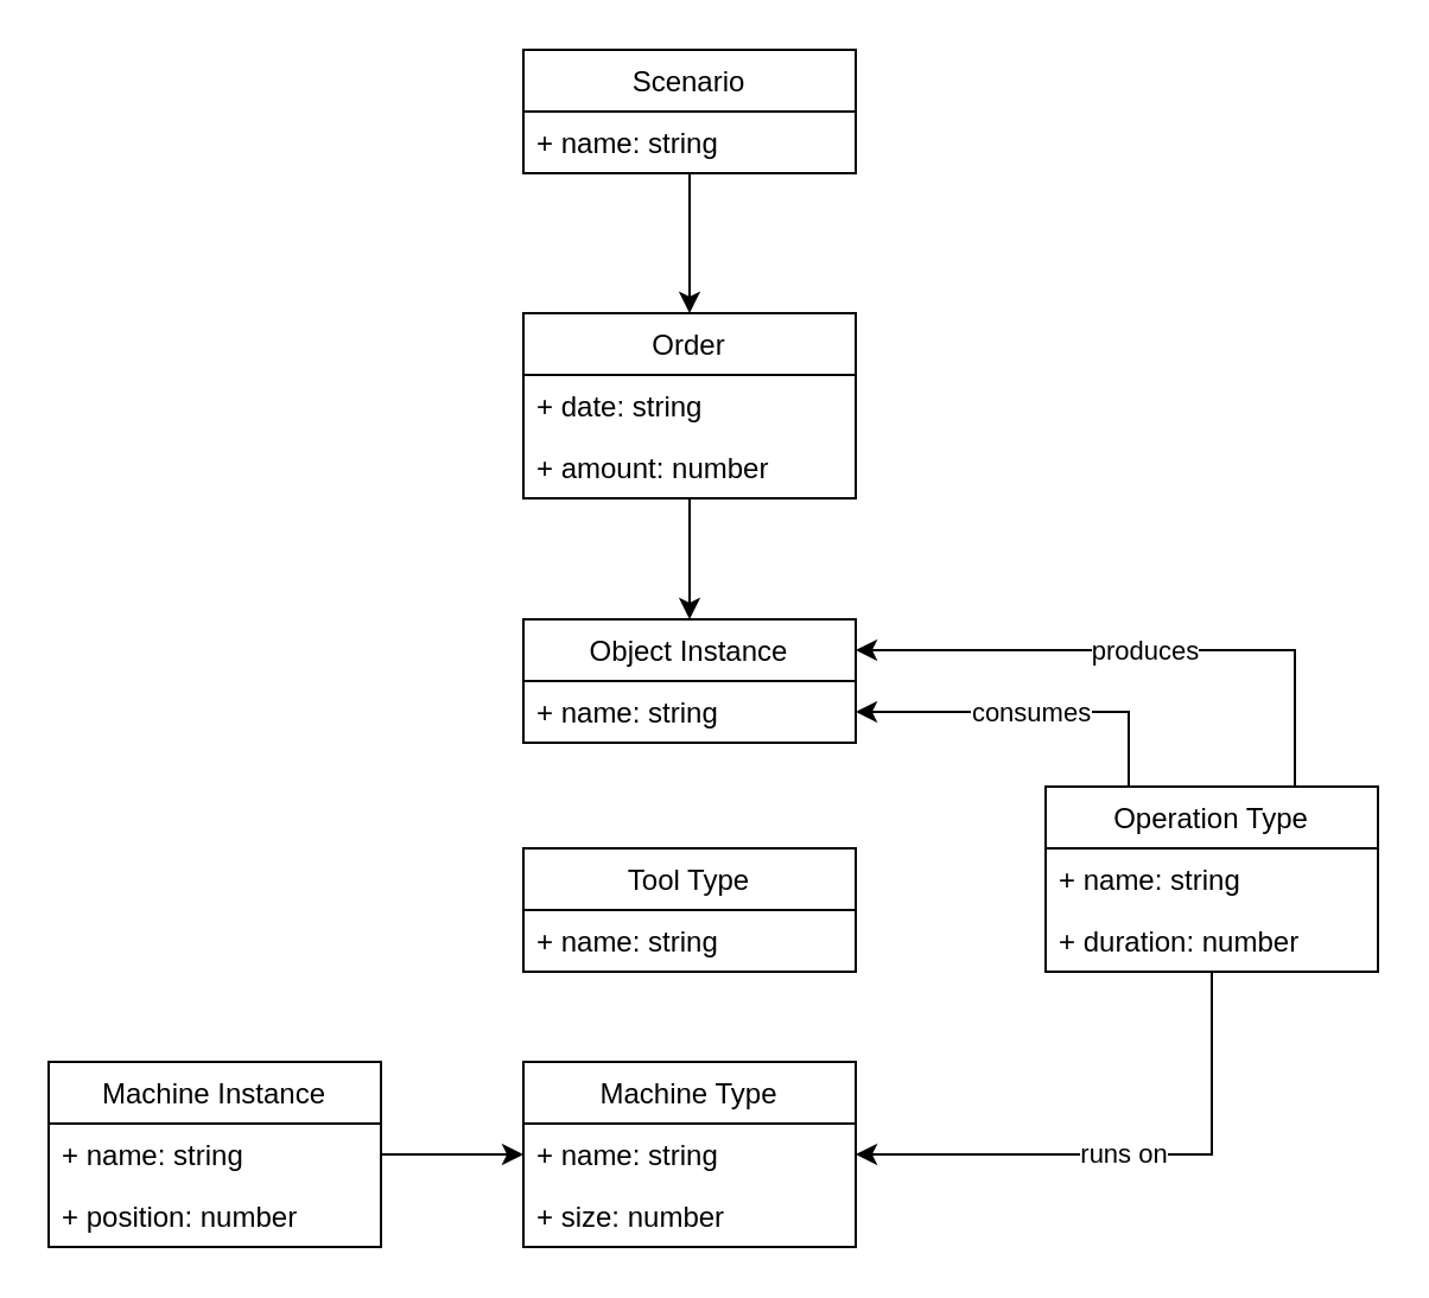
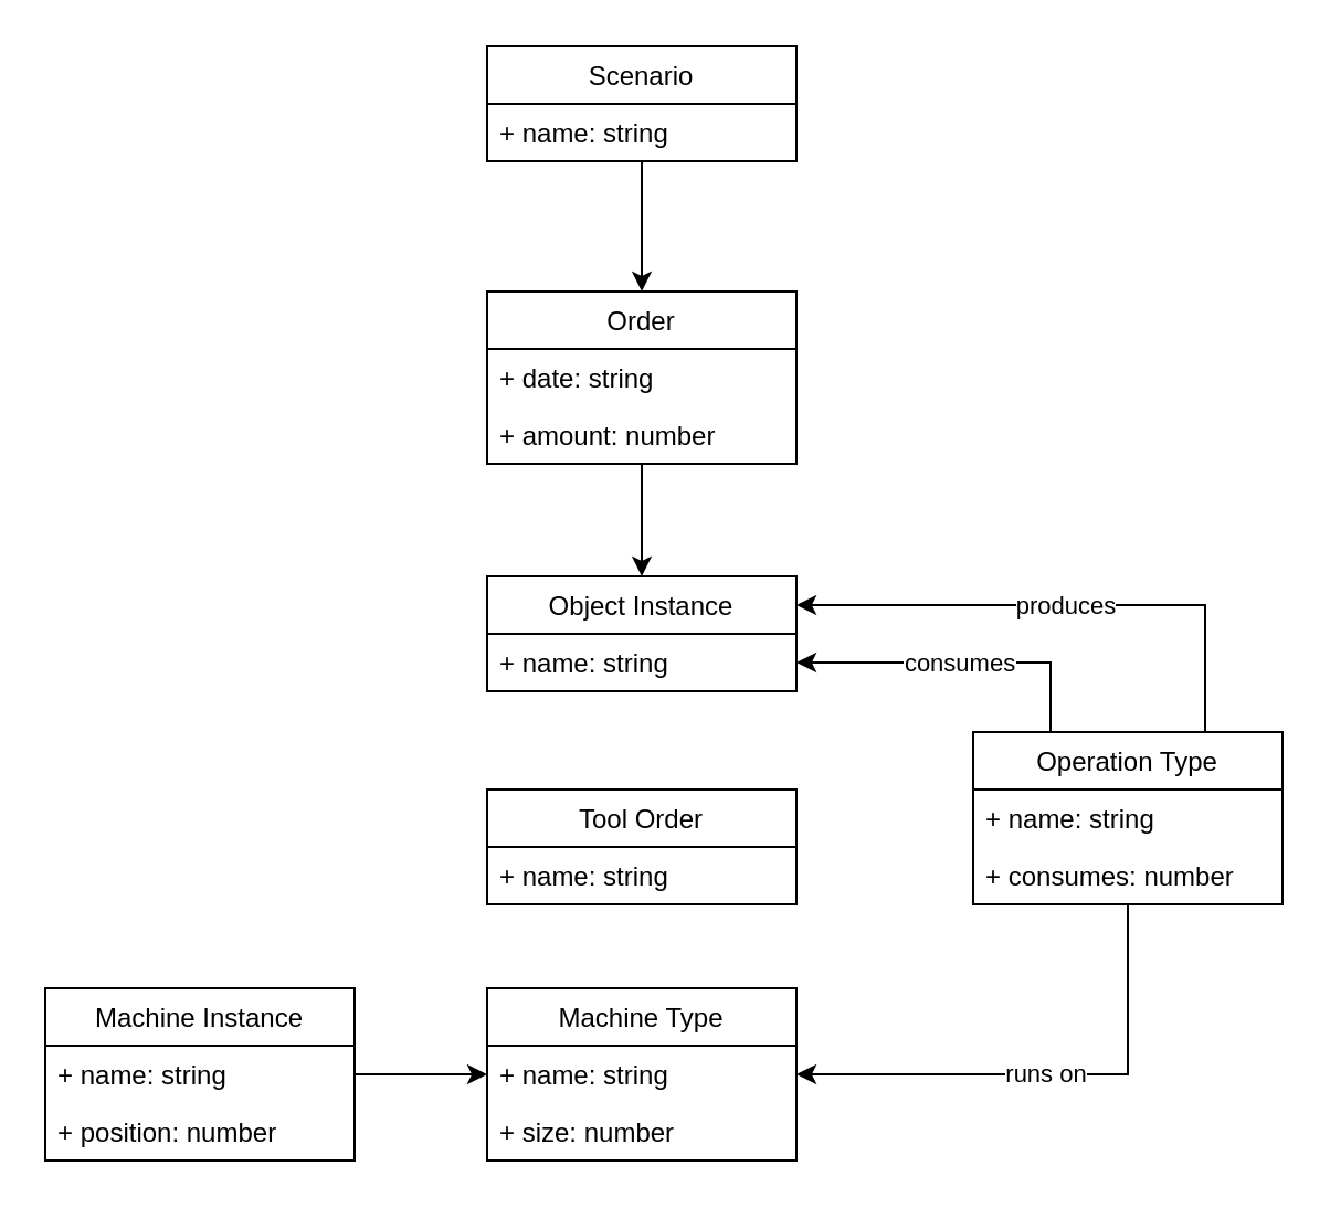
  <mxCell id="0" />
  <mxCell id="1" parent="0" />
- <mxCell id="2" value="Tool Type" style="swimlane;fontStyle=0;childLayout=stackLayout;horizontal=1;startSize=26;fillColor=none;horizontalStack=0;resizeParent=1;resizeParentMax=0;resizeLast=0;collapsible=1;marginBottom=0;" parent="1" vertex="1"><mxGeometry x="220" y="357" width="140" height="52" as="geometry" /></mxCell>
+ <mxCell id="2" value="Tool Order" style="swimlane;fontStyle=0;childLayout=stackLayout;horizontal=1;startSize=26;fillColor=none;horizontalStack=0;resizeParent=1;resizeParentMax=0;resizeLast=0;collapsible=1;marginBottom=0;" parent="1" vertex="1"><mxGeometry x="220" y="357" width="140" height="52" as="geometry" /></mxCell>
  <mxCell id="3" value="+ name: string" style="text;strokeColor=none;fillColor=none;align=left;verticalAlign=top;spacingLeft=4;spacingRight=4;overflow=hidden;rotatable=0;points=[[0,0.5],[1,0.5]];portConstraint=eastwest;" parent="2" vertex="1"><mxGeometry y="26" width="140" height="26" as="geometry" /></mxCell>
  <mxCell id="4" value="Machine Type" style="swimlane;fontStyle=0;childLayout=stackLayout;horizontal=1;startSize=26;fillColor=none;horizontalStack=0;resizeParent=1;resizeParentMax=0;resizeLast=0;collapsible=1;marginBottom=0;" parent="1" vertex="1"><mxGeometry x="220" y="447" width="140" height="78" as="geometry" /></mxCell>
  <mxCell id="5" value="+ name: string" style="text;strokeColor=none;fillColor=none;align=left;verticalAlign=top;spacingLeft=4;spacingRight=4;overflow=hidden;rotatable=0;points=[[0,0.5],[1,0.5]];portConstraint=eastwest;" parent="4" vertex="1"><mxGeometry y="26" width="140" height="26" as="geometry" /></mxCell>
  <mxCell id="6" value="+ size: number" style="text;strokeColor=none;fillColor=none;align=left;verticalAlign=top;spacingLeft=4;spacingRight=4;overflow=hidden;rotatable=0;points=[[0,0.5],[1,0.5]];portConstraint=eastwest;" parent="4" vertex="1"><mxGeometry y="52" width="140" height="26" as="geometry" /></mxCell>
  <mxCell id="7" value="Object Instance" style="swimlane;fontStyle=0;childLayout=stackLayout;horizontal=1;startSize=26;fillColor=none;horizontalStack=0;resizeParent=1;resizeParentMax=0;resizeLast=0;collapsible=1;marginBottom=0;" parent="1" vertex="1"><mxGeometry x="220" y="260.5" width="140" height="52" as="geometry" /></mxCell>
  <mxCell id="8" value="+ name: string" style="text;strokeColor=none;fillColor=none;align=left;verticalAlign=top;spacingLeft=4;spacingRight=4;overflow=hidden;rotatable=0;points=[[0,0.5],[1,0.5]];portConstraint=eastwest;" parent="7" vertex="1"><mxGeometry y="26" width="140" height="26" as="geometry" /></mxCell>
  <mxCell id="9" value="runs on" style="edgeStyle=orthogonalEdgeStyle;rounded=0;orthogonalLoop=1;jettySize=auto;html=1;entryX=1;entryY=0.5;entryDx=0;entryDy=0;" parent="1" source="12" target="5" edge="1"><mxGeometry relative="1" as="geometry" /></mxCell>
  <mxCell id="10" value="consumes" style="edgeStyle=orthogonalEdgeStyle;rounded=0;orthogonalLoop=1;jettySize=auto;html=1;exitX=0.25;exitY=0;exitDx=0;exitDy=0;entryX=1;entryY=0.5;entryDx=0;entryDy=0;" parent="1" source="12" target="8" edge="1"><mxGeometry relative="1" as="geometry" /></mxCell>
  <mxCell id="11" value="produces" style="edgeStyle=orthogonalEdgeStyle;rounded=0;orthogonalLoop=1;jettySize=auto;html=1;exitX=0.75;exitY=0;exitDx=0;exitDy=0;entryX=1;entryY=0.25;entryDx=0;entryDy=0;" parent="1" source="12" target="7" edge="1"><mxGeometry relative="1" as="geometry" /></mxCell>
  <mxCell id="12" value="Operation Type" style="swimlane;fontStyle=0;childLayout=stackLayout;horizontal=1;startSize=26;fillColor=none;horizontalStack=0;resizeParent=1;resizeParentMax=0;resizeLast=0;collapsible=1;marginBottom=0;" parent="1" vertex="1"><mxGeometry x="440" y="331" width="140" height="78" as="geometry" /></mxCell>
  <mxCell id="13" value="+ name: string" style="text;strokeColor=none;fillColor=none;align=left;verticalAlign=top;spacingLeft=4;spacingRight=4;overflow=hidden;rotatable=0;points=[[0,0.5],[1,0.5]];portConstraint=eastwest;" parent="12" vertex="1"><mxGeometry y="26" width="140" height="26" as="geometry" /></mxCell>
- <mxCell id="14" value="+ duration: number" style="text;strokeColor=none;fillColor=none;align=left;verticalAlign=top;spacingLeft=4;spacingRight=4;overflow=hidden;rotatable=0;points=[[0,0.5],[1,0.5]];portConstraint=eastwest;" parent="12" vertex="1"><mxGeometry y="52" width="140" height="26" as="geometry" /></mxCell>
+ <mxCell id="14" value="+ consumes: number" style="text;strokeColor=none;fillColor=none;align=left;verticalAlign=top;spacingLeft=4;spacingRight=4;overflow=hidden;rotatable=0;points=[[0,0.5],[1,0.5]];portConstraint=eastwest;" parent="12" vertex="1"><mxGeometry y="52" width="140" height="26" as="geometry" /></mxCell>
  <mxCell id="15" style="edgeStyle=orthogonalEdgeStyle;rounded=0;orthogonalLoop=1;jettySize=auto;html=1;entryX=0.5;entryY=0;entryDx=0;entryDy=0;" parent="1" source="16" target="7" edge="1"><mxGeometry relative="1" as="geometry" /></mxCell>
  <mxCell id="16" value="Order" style="swimlane;fontStyle=0;childLayout=stackLayout;horizontal=1;startSize=26;fillColor=none;horizontalStack=0;resizeParent=1;resizeParentMax=0;resizeLast=0;collapsible=1;marginBottom=0;" parent="1" vertex="1"><mxGeometry x="220" y="131.5" width="140" height="78" as="geometry" /></mxCell>
  <mxCell id="17" value="+ date: string" style="text;strokeColor=none;fillColor=none;align=left;verticalAlign=top;spacingLeft=4;spacingRight=4;overflow=hidden;rotatable=0;points=[[0,0.5],[1,0.5]];portConstraint=eastwest;" parent="16" vertex="1"><mxGeometry y="26" width="140" height="26" as="geometry" /></mxCell>
  <mxCell id="18" value="+ amount: number" style="text;strokeColor=none;fillColor=none;align=left;verticalAlign=top;spacingLeft=4;spacingRight=4;overflow=hidden;rotatable=0;points=[[0,0.5],[1,0.5]];portConstraint=eastwest;" parent="16" vertex="1"><mxGeometry y="52" width="140" height="26" as="geometry" /></mxCell>
  <mxCell id="19" style="edgeStyle=orthogonalEdgeStyle;rounded=0;orthogonalLoop=1;jettySize=auto;html=1;" parent="1" source="20" target="16" edge="1"><mxGeometry relative="1" as="geometry" /></mxCell>
  <mxCell id="20" value="Scenario" style="swimlane;fontStyle=0;childLayout=stackLayout;horizontal=1;startSize=26;fillColor=none;horizontalStack=0;resizeParent=1;resizeParentMax=0;resizeLast=0;collapsible=1;marginBottom=0;" parent="1" vertex="1"><mxGeometry x="220" y="20.5" width="140" height="52" as="geometry" /></mxCell>
  <mxCell id="21" value="+ name: string" style="text;strokeColor=none;fillColor=none;align=left;verticalAlign=top;spacingLeft=4;spacingRight=4;overflow=hidden;rotatable=0;points=[[0,0.5],[1,0.5]];portConstraint=eastwest;" parent="20" vertex="1"><mxGeometry y="26" width="140" height="26" as="geometry" /></mxCell>
  <mxCell id="22" style="edgeStyle=orthogonalEdgeStyle;rounded=0;orthogonalLoop=1;jettySize=auto;html=1;" parent="1" source="23" target="4" edge="1"><mxGeometry relative="1" as="geometry" /></mxCell>
  <mxCell id="23" value="Machine Instance" style="swimlane;fontStyle=0;childLayout=stackLayout;horizontal=1;startSize=26;fillColor=none;horizontalStack=0;resizeParent=1;resizeParentMax=0;resizeLast=0;collapsible=1;marginBottom=0;" parent="1" vertex="1"><mxGeometry x="20" y="447" width="140" height="78" as="geometry" /></mxCell>
  <mxCell id="24" value="+ name: string" style="text;strokeColor=none;fillColor=none;align=left;verticalAlign=top;spacingLeft=4;spacingRight=4;overflow=hidden;rotatable=0;points=[[0,0.5],[1,0.5]];portConstraint=eastwest;" parent="23" vertex="1"><mxGeometry y="26" width="140" height="26" as="geometry" /></mxCell>
  <mxCell id="25" value="+ position: number" style="text;strokeColor=none;fillColor=none;align=left;verticalAlign=top;spacingLeft=4;spacingRight=4;overflow=hidden;rotatable=0;points=[[0,0.5],[1,0.5]];portConstraint=eastwest;" parent="23" vertex="1"><mxGeometry y="52" width="140" height="26" as="geometry" /></mxCell>
